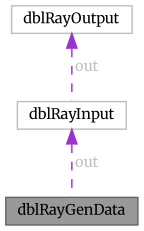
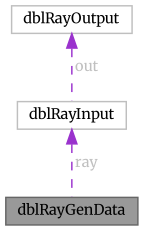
  digraph {
    fontname=Merriweather
    node [color=grey75 fillcolor=white fontname=Merriweather fontsize=10 shape=box style=filled]
    edge [color=darkorchid3 dir=back fontcolor=grey fontname=Merriweather fontsize=10 labelfontname=Helvetica labelfontsize=10 style=dashed]
    n1 [color=gray40 fillcolor=grey60 fontcolor=black height=0.2 label=dblRayGenData width=0.4]
    n2 [height=0.2 label=dblRayInput width=0.4]
    n3 [height=0.2 label=dblRayOutput width=0.4]
-   n2 -> n1 [label=" out"]
+   n2 -> n1 [label=" ray"]
    n3 -> n2 [label=" out"]
  }
